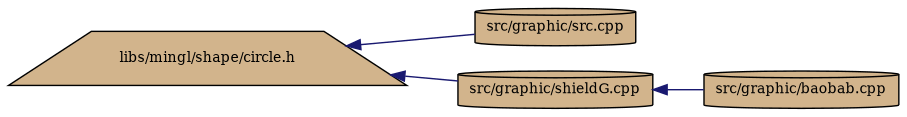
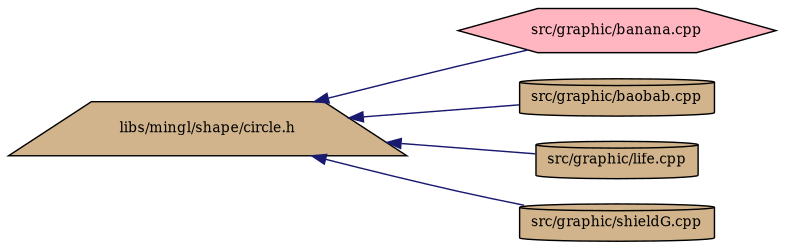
  digraph {
    fontname="DejaVu Serif"
    rankdir=LR
    node [color=black fillcolor=tan fontname="DejaVu Serif" fontsize=10 shape=cylinder style=filled]
    edge [color=midnightblue dir=back fontname="DejaVu Serif" fontsize=10 labelfontname=Helvetica labelfontsize=10 style=solid]
    n1 [fontcolor=black height=0.2 label="libs/mingl/shape/circle.h" shape=trapezium width=0.4]
+   n2 [fillcolor=lightpink height=0.2 label="src/graphic/banana.cpp" shape=hexagon width=0.4]
    n3 [height=0.2 label="src/graphic/baobab.cpp" width=0.4]
-   n4 [height=0.2 label="src/graphic/src.cpp" width=0.4]
+   n4 [height=0.2 label="src/graphic/life.cpp" width=0.4]
    n5 [height=0.2 label="src/graphic/shieldG.cpp" width=0.4]
-   n5 -> n3
+   n1 -> n2
+   n1 -> n3
    n1 -> n4
    n1 -> n5
  }
